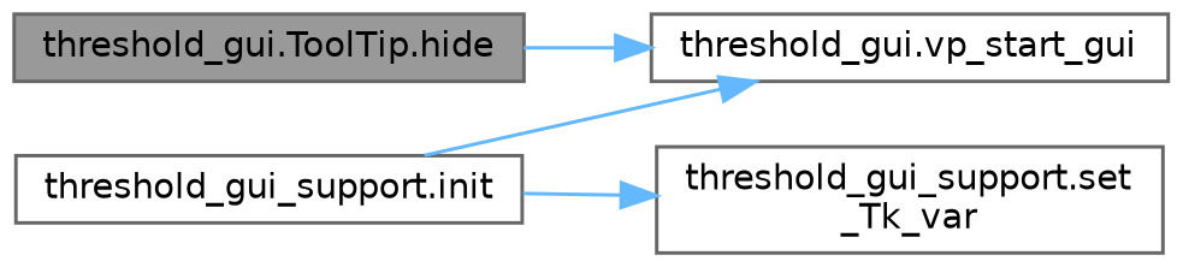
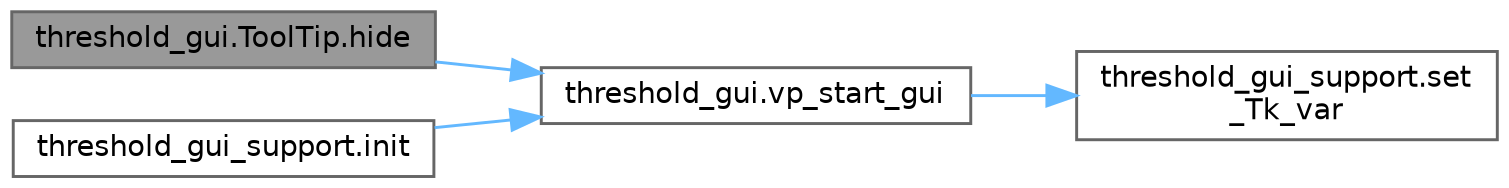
  digraph {
    rankdir=LR
    node [color=grey40 fillcolor=white fontname=Helvetica fontsize=10 shape=box style=filled]
    edge [color=steelblue1 fontname=Helvetica fontsize=10 labelfontname=Helvetica labelfontsize=10 style=solid]
    n1 [color=gray40 fillcolor=grey60 fontcolor=black height=0.2 label="threshold_gui.ToolTip.hide" width=0.4]
    n2 [height=0.2 label="threshold_gui.vp_start_gui" width=0.4]
    n3 [height=0.2 label="threshold_gui_support.set\l_Tk_var" width=0.4]
    n4 [height=0.2 label="threshold_gui_support.init" width=0.4]
    n1 -> n2
-   n4 -> n3
+   n2 -> n3
    n4 -> n2
  }
